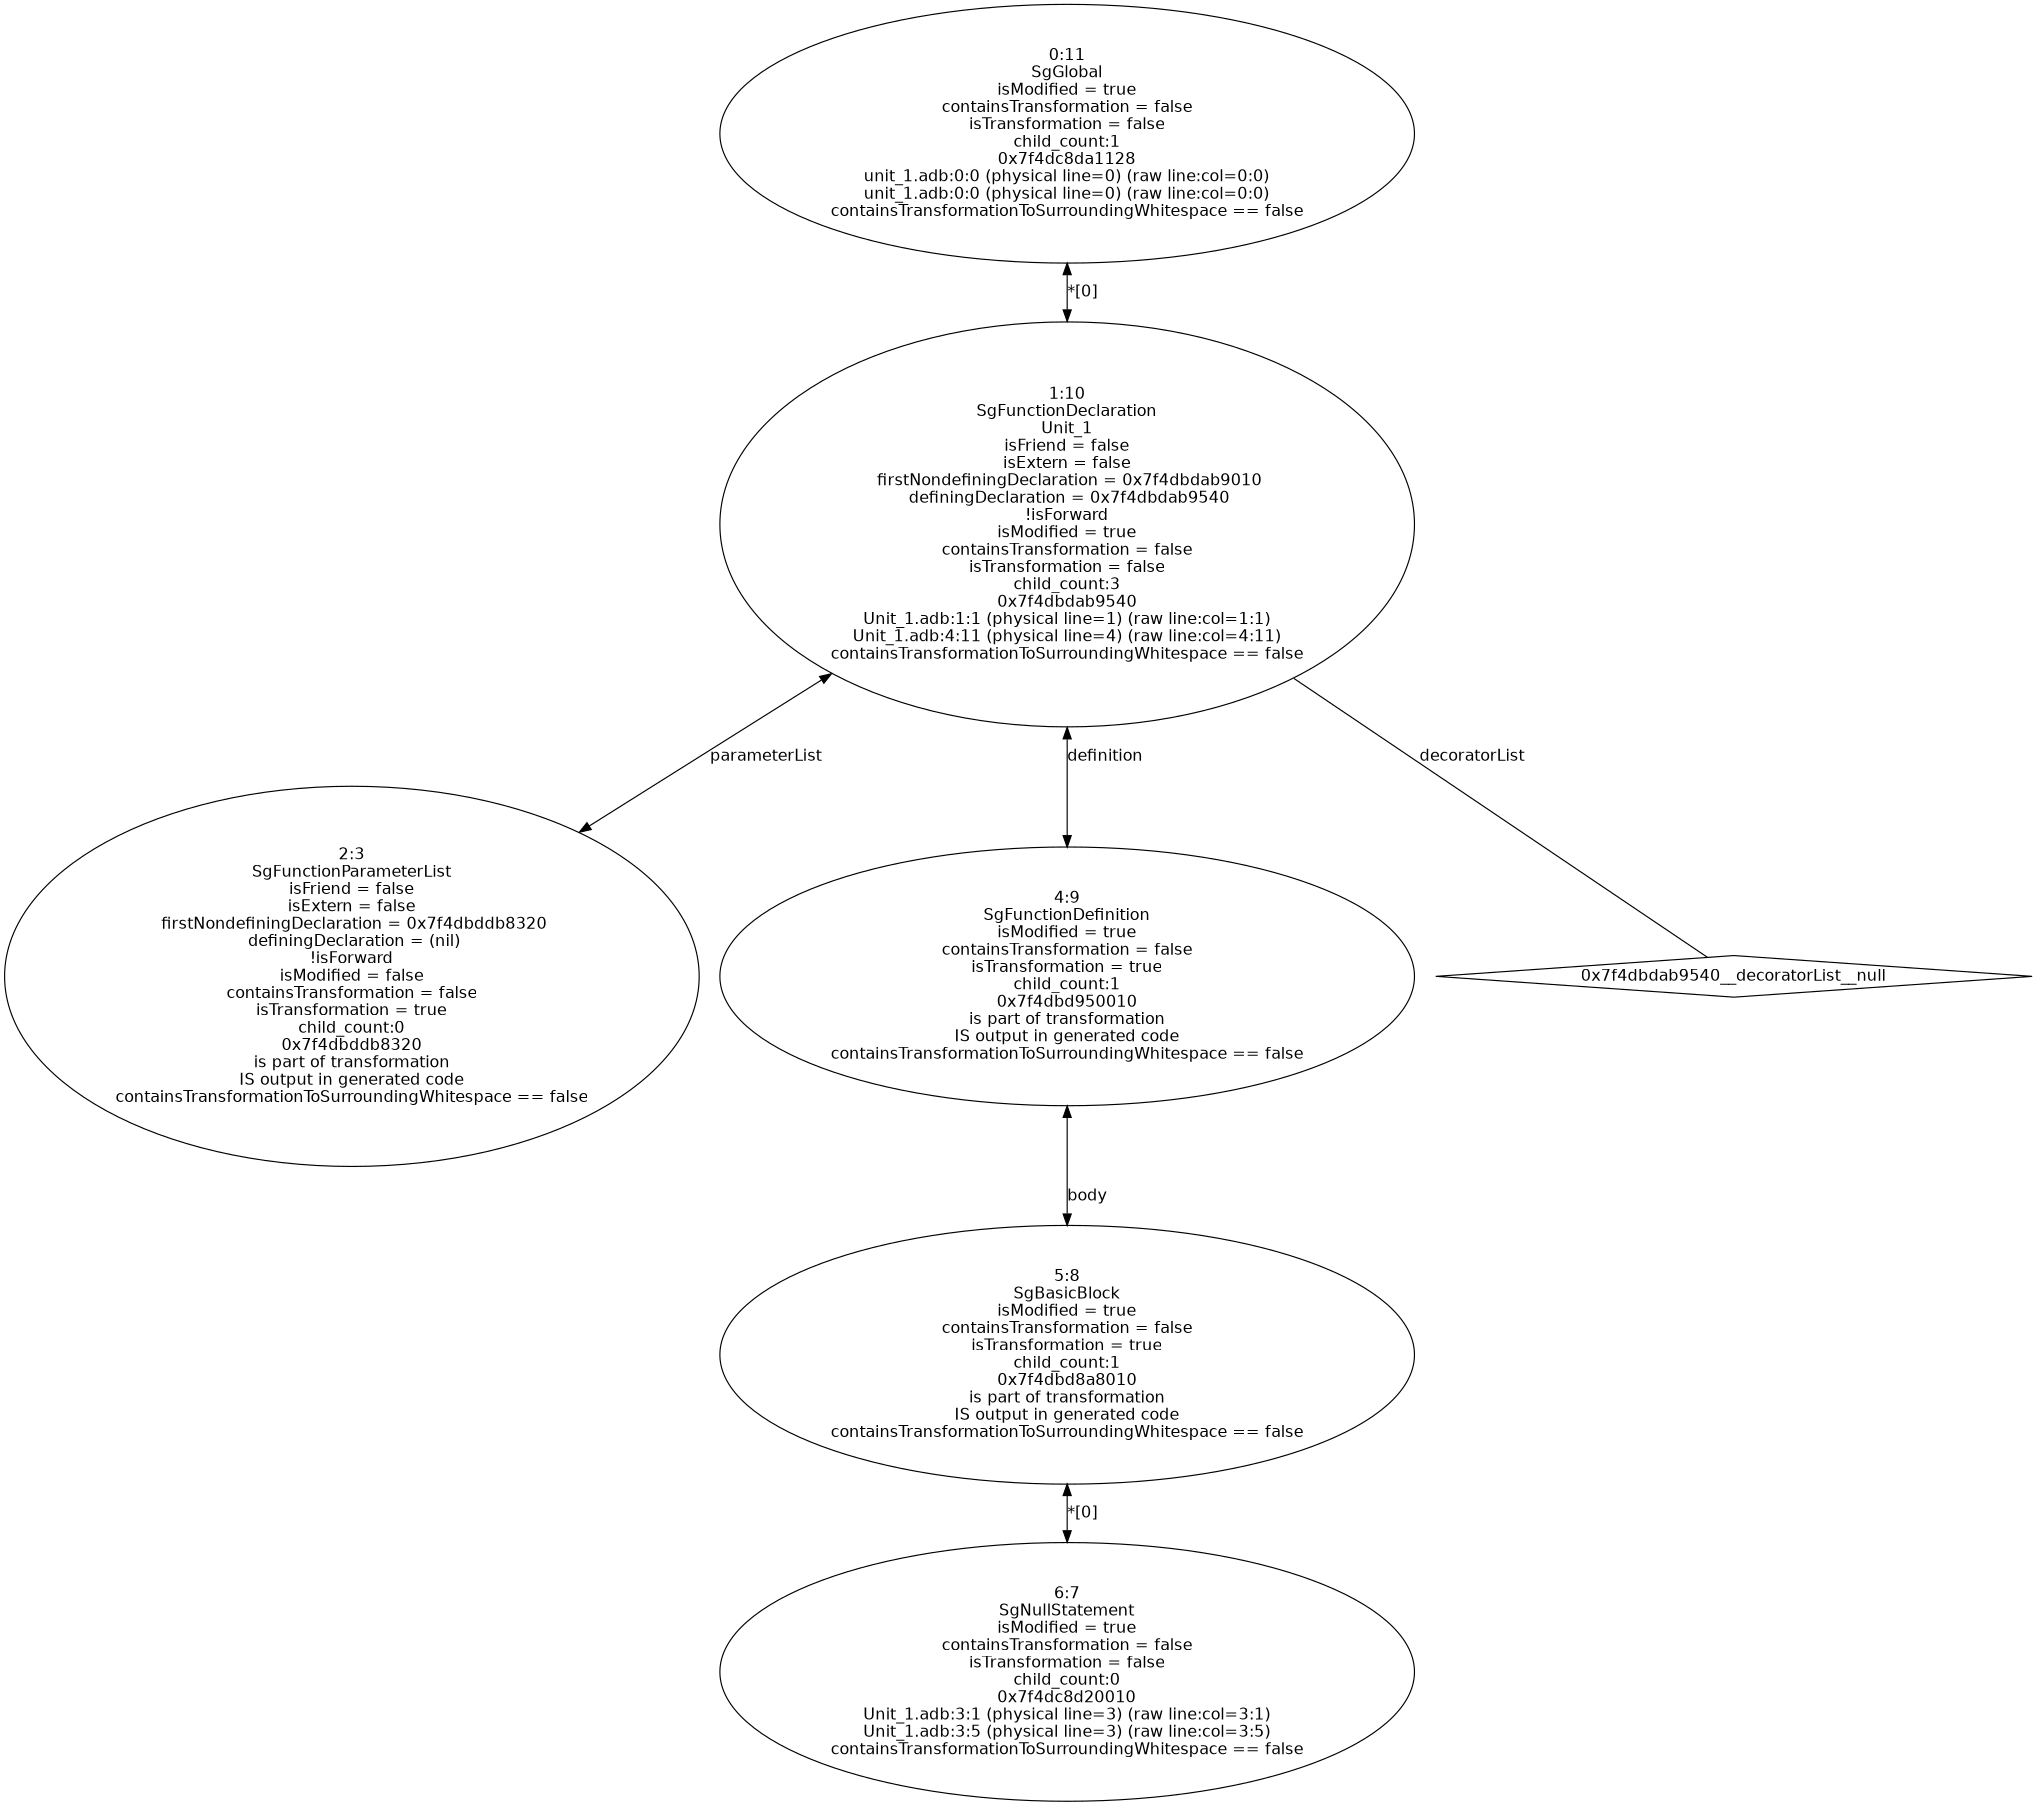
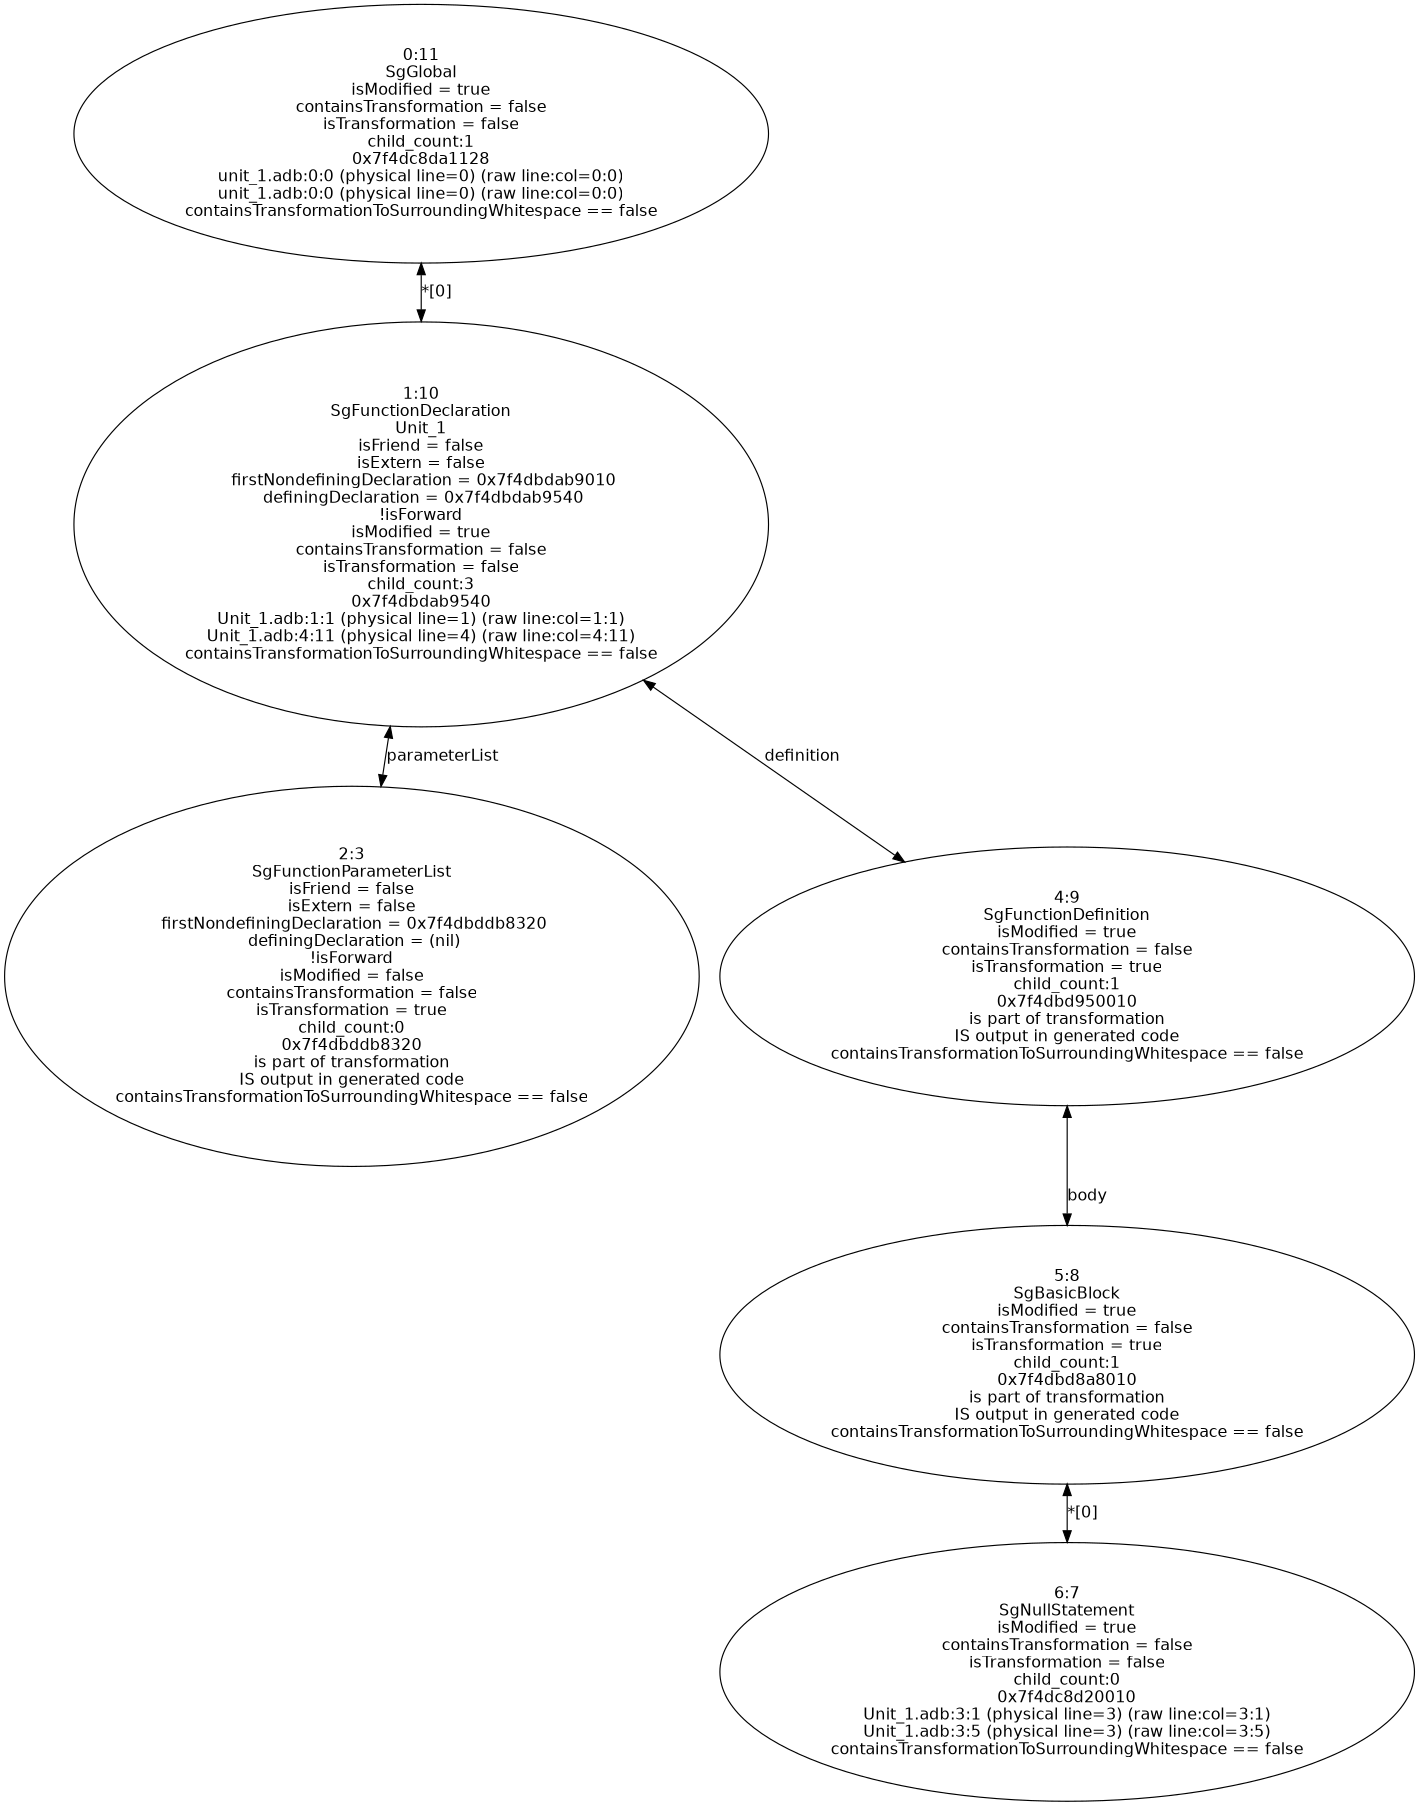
  digraph {
    fontname="DejaVu Sans"
    node [fontname="DejaVu Sans"]
    edge [dir=both fontname="DejaVu Sans"]
    n1 [label="2:3\nSgFunctionParameterList\n isFriend = false \n isExtern = false \n firstNondefiningDeclaration = 0x7f4dbddb8320\n definingDeclaration = (nil)\n!isForward\nisModified = false\ncontainsTransformation = false\nisTransformation = true\nchild_count:0\n0x7f4dbddb8320\nis part of transformation\nIS output in generated code\ncontainsTransformationToSurroundingWhitespace == false\n"]
    n2 [label="6:7\nSgNullStatement\nisModified = true\ncontainsTransformation = false\nisTransformation = false\nchild_count:0\n0x7f4dc8d20010\nUnit_1.adb:3:1 (physical line=3) (raw line:col=3:1)\nUnit_1.adb:3:5 (physical line=3) (raw line:col=3:5)\ncontainsTransformationToSurroundingWhitespace == false\n"]
    n3 [label="5:8\nSgBasicBlock\nisModified = true\ncontainsTransformation = false\nisTransformation = true\nchild_count:1\n0x7f4dbd8a8010\nis part of transformation\nIS output in generated code\ncontainsTransformationToSurroundingWhitespace == false\n"]
    n4 [label="4:9\nSgFunctionDefinition\nisModified = true\ncontainsTransformation = false\nisTransformation = true\nchild_count:1\n0x7f4dbd950010\nis part of transformation\nIS output in generated code\ncontainsTransformationToSurroundingWhitespace == false\n"]
    n5 [label="1:10\nSgFunctionDeclaration\nUnit_1\n isFriend = false \n isExtern = false \n firstNondefiningDeclaration = 0x7f4dbdab9010\n definingDeclaration = 0x7f4dbdab9540\n!isForward\nisModified = true\ncontainsTransformation = false\nisTransformation = false\nchild_count:3\n0x7f4dbdab9540\nUnit_1.adb:1:1 (physical line=1) (raw line:col=1:1)\nUnit_1.adb:4:11 (physical line=4) (raw line:col=4:11)\ncontainsTransformationToSurroundingWhitespace == false\n"]
-   "0x7f4dbdab9540__decoratorList__null" [shape=diamond]
    n7 [label="0:11\nSgGlobal\nisModified = true\ncontainsTransformation = false\nisTransformation = false\nchild_count:1\n0x7f4dc8da1128\nunit_1.adb:0:0 (physical line=0) (raw line:col=0:0)\nunit_1.adb:0:0 (physical line=0) (raw line:col=0:0)\ncontainsTransformationToSurroundingWhitespace == false\n"]
    n3 -> n2 [label="*[0]"]
    n4 -> n3 [label=body]
    n5 -> n1 [label=parameterList]
    n5 -> n4 [label=definition]
-   n5 -> "0x7f4dbdab9540__decoratorList__null" [dir=none label=decoratorList]
    n7 -> n5 [label="*[0]"]
  }
